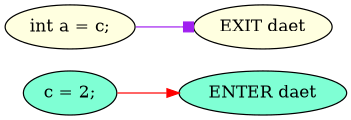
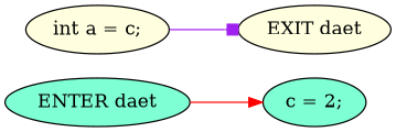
  digraph {
    rankdir=LR
    node [fillcolor=aquamarine style=filled]
    n1 [label="ENTER daet"]
    n2 [label="c = 2;"]
    n3 [fillcolor=lightyellow label="EXIT daet"]
    n4 [fillcolor=lightyellow label="int a = c;"]
-   n2 -> n1 [arrowhead=normal color=red]
+   n1 -> n2 [arrowhead=normal color=red]
    n4 -> n3 [arrowhead=box color=purple]
  }
